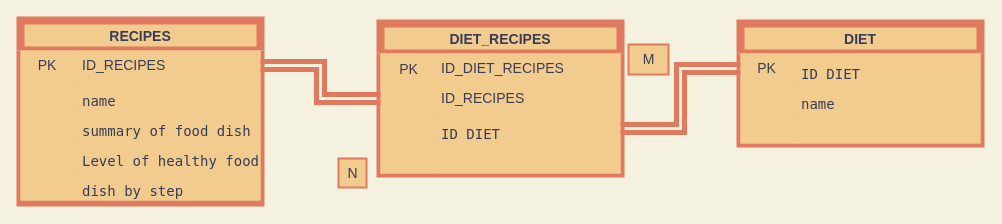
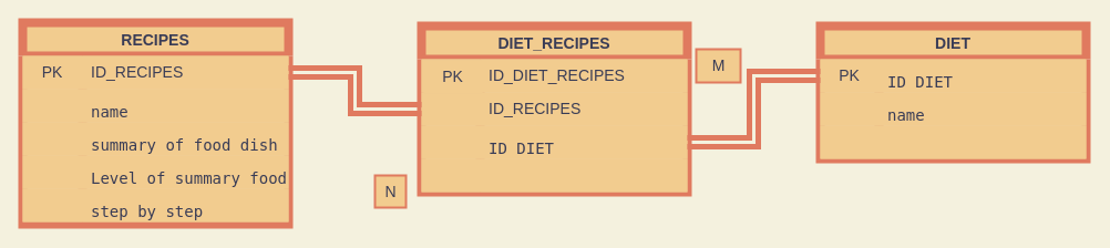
  <mxCell id="0" />
  <mxCell id="1" parent="0" />
  <mxCell id="2" value="RECIPES" style="shape=table;startSize=30;container=1;collapsible=0;childLayout=tableLayout;fixedRows=1;rowLines=0;fontStyle=1;fontSize=14;fillColor=#F2CC8F;strokeColor=#E07A5F;fontColor=#393C56;strokeWidth=8;" vertex="1" parent="1"><mxGeometry x="20" y="20" width="240" height="182" as="geometry" /></mxCell>
  <mxCell id="3" value="" style="shape=tableRow;horizontal=0;startSize=0;swimlaneHead=0;swimlaneBody=0;top=0;left=0;bottom=0;right=0;collapsible=0;dropTarget=0;fillColor=#F2CC8F;points=[[0,0.5],[1,0.5]];portConstraint=eastwest;fontSize=14;strokeColor=#E07A5F;fontColor=#393C56;strokeWidth=8;" vertex="1" parent="2"><mxGeometry y="30" width="240" height="30" as="geometry" /></mxCell>
  <mxCell id="4" value="PK" style="shape=partialRectangle;html=1;whiteSpace=wrap;connectable=0;fillColor=#F2CC8F;top=0;left=0;bottom=0;right=0;overflow=hidden;pointerEvents=1;fontSize=14;strokeColor=#E07A5F;fontColor=#393C56;strokeWidth=8;" vertex="1" parent="3"><mxGeometry width="54" height="30" as="geometry"><mxRectangle width="54" height="30" as="alternateBounds" /></mxGeometry></mxCell>
  <mxCell id="5" value="ID_RECIPES" style="shape=partialRectangle;html=1;whiteSpace=wrap;connectable=0;fillColor=#F2CC8F;top=0;left=0;bottom=0;right=0;align=left;spacingLeft=6;overflow=hidden;fontSize=14;strokeColor=#E07A5F;fontColor=#393C56;strokeWidth=8;" vertex="1" parent="3"><mxGeometry x="54" width="186" height="30" as="geometry"><mxRectangle width="186" height="30" as="alternateBounds" /></mxGeometry></mxCell>
  <mxCell id="6" value="" style="shape=tableRow;horizontal=0;startSize=0;swimlaneHead=0;swimlaneBody=0;top=0;left=0;bottom=0;right=0;collapsible=0;dropTarget=0;fillColor=#F2CC8F;points=[[0,0.5],[1,0.5]];portConstraint=eastwest;fontSize=14;strokeColor=#E07A5F;fontColor=#393C56;strokeWidth=8;" vertex="1" parent="2"><mxGeometry y="60" width="240" height="30" as="geometry" /></mxCell>
  <mxCell id="7" value="" style="shape=partialRectangle;html=1;whiteSpace=wrap;connectable=0;fillColor=#F2CC8F;top=0;left=0;bottom=0;right=0;overflow=hidden;fontSize=14;strokeColor=#E07A5F;fontColor=#393C56;strokeWidth=8;" vertex="1" parent="6"><mxGeometry width="54" height="30" as="geometry"><mxRectangle width="54" height="30" as="alternateBounds" /></mxGeometry></mxCell>
  <mxCell id="8" value="&lt;pre style=&quot;text-decoration-thickness: initial; text-decoration-style: initial; text-decoration-color: initial; unicode-bidi: isolate; line-height: 36px; border: none; padding: 2px 0.14em 2px 0px; position: relative; margin: -2px 0px; resize: none; overflow: hidden; width: 270px; overflow-wrap: break-word; font-size: 14px;&quot; dir=&quot;ltr&quot; id=&quot;tw-target-text&quot; data-placeholder=&quot;Traducción&quot; class=&quot;tw-data-text tw-text-large tw-ta&quot;&gt;name&lt;/pre&gt;" style="shape=partialRectangle;html=1;whiteSpace=wrap;connectable=0;fillColor=#F2CC8F;top=0;left=0;bottom=0;right=0;align=left;spacingLeft=6;overflow=hidden;fontSize=14;strokeColor=#E07A5F;fontColor=#393C56;strokeWidth=8;" vertex="1" parent="6"><mxGeometry x="54" width="186" height="30" as="geometry"><mxRectangle width="186" height="30" as="alternateBounds" /></mxGeometry></mxCell>
  <mxCell id="9" style="shape=tableRow;horizontal=0;startSize=0;swimlaneHead=0;swimlaneBody=0;top=0;left=0;bottom=0;right=0;collapsible=0;dropTarget=0;fillColor=#F2CC8F;points=[[0,0.5],[1,0.5]];portConstraint=eastwest;fontSize=14;strokeColor=#E07A5F;fontColor=#393C56;strokeWidth=8;" vertex="1" parent="2"><mxGeometry y="90" width="240" height="30" as="geometry" /></mxCell>
  <mxCell id="10" style="shape=partialRectangle;html=1;whiteSpace=wrap;connectable=0;fillColor=#F2CC8F;top=0;left=0;bottom=0;right=0;overflow=hidden;fontSize=14;strokeColor=#E07A5F;fontColor=#393C56;strokeWidth=8;" vertex="1" parent="9"><mxGeometry width="54" height="30" as="geometry"><mxRectangle width="54" height="30" as="alternateBounds" /></mxGeometry></mxCell>
  <mxCell id="11" value="&lt;pre style=&quot;unicode-bidi: isolate; line-height: 36px; border: none; padding: 2px 0.14em 2px 0px; position: relative; margin: -2px 0px; resize: none; overflow: hidden; width: 270px; overflow-wrap: break-word; text-decoration-thickness: initial; text-decoration-style: initial; text-decoration-color: initial; font-size: 14px;&quot; dir=&quot;ltr&quot; id=&quot;tw-target-text&quot; data-placeholder=&quot;Traducción&quot; class=&quot;tw-data-text tw-text-large tw-ta&quot;&gt;&lt;span style=&quot;font-size: 14px;&quot; lang=&quot;en&quot; class=&quot;Y2IQFc&quot;&gt;summary_of_food_dish &lt;/span&gt;&lt;/pre&gt;" style="shape=partialRectangle;html=1;whiteSpace=wrap;connectable=0;fillColor=#F2CC8F;top=0;left=0;bottom=0;right=0;align=left;spacingLeft=6;overflow=hidden;fontSize=14;strokeColor=#E07A5F;fontColor=#393C56;strokeWidth=8;" vertex="1" parent="9"><mxGeometry x="54" width="186" height="30" as="geometry"><mxRectangle width="186" height="30" as="alternateBounds" /></mxGeometry></mxCell>
  <mxCell id="12" style="shape=tableRow;horizontal=0;startSize=0;swimlaneHead=0;swimlaneBody=0;top=0;left=0;bottom=0;right=0;collapsible=0;dropTarget=0;fillColor=#F2CC8F;points=[[0,0.5],[1,0.5]];portConstraint=eastwest;fontSize=14;strokeColor=#E07A5F;fontColor=#393C56;strokeWidth=8;" vertex="1" parent="2"><mxGeometry y="120" width="240" height="30" as="geometry" /></mxCell>
  <mxCell id="13" style="shape=partialRectangle;html=1;whiteSpace=wrap;connectable=0;fillColor=#F2CC8F;top=0;left=0;bottom=0;right=0;overflow=hidden;fontSize=14;strokeColor=#E07A5F;fontColor=#393C56;strokeWidth=8;" vertex="1" parent="12"><mxGeometry width="54" height="30" as="geometry"><mxRectangle width="54" height="30" as="alternateBounds" /></mxGeometry></mxCell>
- <mxCell id="14" value="&lt;pre style=&quot;unicode-bidi: isolate; line-height: 36px; border: none; padding: 2px 0.14em 2px 0px; position: relative; margin: -2px 0px; resize: none; overflow: hidden; width: 270px; overflow-wrap: break-word; text-decoration-thickness: initial; text-decoration-style: initial; text-decoration-color: initial; font-size: 14px;&quot; dir=&quot;ltr&quot; id=&quot;tw-target-text&quot; data-placeholder=&quot;Traducción&quot; class=&quot;tw-data-text tw-text-large tw-ta&quot;&gt;&lt;span style=&quot;font-size: 14px;&quot; lang=&quot;en&quot; class=&quot;Y2IQFc&quot;&gt;Level_of_healthy_food&lt;/span&gt;&lt;/pre&gt;" style="shape=partialRectangle;html=1;whiteSpace=wrap;connectable=0;fillColor=#F2CC8F;top=0;left=0;bottom=0;right=0;align=left;spacingLeft=6;overflow=hidden;fontSize=14;strokeColor=#E07A5F;fontColor=#393C56;strokeWidth=8;" vertex="1" parent="12"><mxGeometry x="54" width="186" height="30" as="geometry"><mxRectangle width="186" height="30" as="alternateBounds" /></mxGeometry></mxCell>
+ <mxCell id="14" value="&lt;pre style=&quot;unicode-bidi: isolate; line-height: 36px; border: none; padding: 2px 0.14em 2px 0px; position: relative; margin: -2px 0px; resize: none; overflow: hidden; width: 270px; overflow-wrap: break-word; text-decoration-thickness: initial; text-decoration-style: initial; text-decoration-color: initial; font-size: 14px;&quot; dir=&quot;ltr&quot; id=&quot;tw-target-text&quot; data-placeholder=&quot;Traducción&quot; class=&quot;tw-data-text tw-text-large tw-ta&quot;&gt;&lt;span style=&quot;font-size: 14px;&quot; lang=&quot;en&quot; class=&quot;Y2IQFc&quot;&gt;Level_of_summary_food&lt;/span&gt;&lt;/pre&gt;" style="shape=partialRectangle;html=1;whiteSpace=wrap;connectable=0;fillColor=#F2CC8F;top=0;left=0;bottom=0;right=0;align=left;spacingLeft=6;overflow=hidden;fontSize=14;strokeColor=#E07A5F;fontColor=#393C56;strokeWidth=8;" vertex="1" parent="12"><mxGeometry x="54" width="186" height="30" as="geometry"><mxRectangle width="186" height="30" as="alternateBounds" /></mxGeometry></mxCell>
  <mxCell id="15" style="shape=tableRow;horizontal=0;startSize=0;swimlaneHead=0;swimlaneBody=0;top=0;left=0;bottom=0;right=0;collapsible=0;dropTarget=0;fillColor=#F2CC8F;points=[[0,0.5],[1,0.5]];portConstraint=eastwest;fontSize=14;strokeColor=#E07A5F;fontColor=#393C56;strokeWidth=8;" vertex="1" parent="2"><mxGeometry y="150" width="240" height="30" as="geometry" /></mxCell>
  <mxCell id="16" style="shape=partialRectangle;html=1;whiteSpace=wrap;connectable=0;fillColor=#F2CC8F;top=0;left=0;bottom=0;right=0;overflow=hidden;fontSize=14;strokeColor=#E07A5F;fontColor=#393C56;strokeWidth=8;" vertex="1" parent="15"><mxGeometry width="54" height="30" as="geometry"><mxRectangle width="54" height="30" as="alternateBounds" /></mxGeometry></mxCell>
- <mxCell id="17" value="&lt;pre style=&quot;unicode-bidi: isolate; line-height: 36px; border: none; padding: 2px 0.14em 2px 0px; position: relative; margin-top: -2px; margin-bottom: -2px; resize: none; overflow: hidden; width: 270px; overflow-wrap: break-word; font-size: 14px;&quot; dir=&quot;ltr&quot; id=&quot;tw-target-text&quot; data-placeholder=&quot;Traducción&quot; class=&quot;tw-data-text tw-text-large tw-ta&quot;&gt;&lt;span style=&quot;font-size: 14px;&quot; lang=&quot;en&quot; class=&quot;Y2IQFc&quot;&gt;dish_by_step&lt;/span&gt;&lt;/pre&gt;" style="shape=partialRectangle;html=1;whiteSpace=wrap;connectable=0;fillColor=#F2CC8F;top=0;left=0;bottom=0;right=0;align=left;spacingLeft=6;overflow=hidden;fontSize=14;strokeColor=#E07A5F;fontColor=#393C56;strokeWidth=8;" vertex="1" parent="15"><mxGeometry x="54" width="186" height="30" as="geometry"><mxRectangle width="186" height="30" as="alternateBounds" /></mxGeometry></mxCell>
+ <mxCell id="17" value="&lt;pre style=&quot;unicode-bidi: isolate; line-height: 36px; border: none; padding: 2px 0.14em 2px 0px; position: relative; margin-top: -2px; margin-bottom: -2px; resize: none; overflow: hidden; width: 270px; overflow-wrap: break-word; font-size: 14px;&quot; dir=&quot;ltr&quot; id=&quot;tw-target-text&quot; data-placeholder=&quot;Traducción&quot; class=&quot;tw-data-text tw-text-large tw-ta&quot;&gt;&lt;span style=&quot;font-size: 14px;&quot; lang=&quot;en&quot; class=&quot;Y2IQFc&quot;&gt;step_by_step&lt;/span&gt;&lt;/pre&gt;" style="shape=partialRectangle;html=1;whiteSpace=wrap;connectable=0;fillColor=#F2CC8F;top=0;left=0;bottom=0;right=0;align=left;spacingLeft=6;overflow=hidden;fontSize=14;strokeColor=#E07A5F;fontColor=#393C56;strokeWidth=8;" vertex="1" parent="15"><mxGeometry x="54" width="186" height="30" as="geometry"><mxRectangle width="186" height="30" as="alternateBounds" /></mxGeometry></mxCell>
  <mxCell id="18" value="DIET" style="shape=table;startSize=30;container=1;collapsible=0;childLayout=tableLayout;fixedRows=1;rowLines=0;fontStyle=1;fontSize=14;fillColor=#F2CC8F;strokeColor=#E07A5F;fontColor=#393C56;strokeWidth=8;" vertex="1" parent="1"><mxGeometry x="740" y="23" width="240" height="120" as="geometry" /></mxCell>
  <mxCell id="19" value="" style="shape=tableRow;horizontal=0;startSize=0;swimlaneHead=0;swimlaneBody=0;top=0;left=0;bottom=0;right=0;collapsible=0;dropTarget=0;fillColor=#F2CC8F;points=[[0,0.5],[1,0.5]];portConstraint=eastwest;fontSize=14;strokeColor=#E07A5F;fontColor=#393C56;strokeWidth=8;" vertex="1" parent="18"><mxGeometry y="30" width="240" height="30" as="geometry" /></mxCell>
  <mxCell id="20" value="PK" style="shape=partialRectangle;html=1;whiteSpace=wrap;connectable=0;fillColor=#F2CC8F;top=0;left=0;bottom=0;right=0;overflow=hidden;pointerEvents=1;fontSize=14;strokeColor=#E07A5F;fontColor=#393C56;strokeWidth=8;" vertex="1" parent="19"><mxGeometry width="53" height="30" as="geometry"><mxRectangle width="53" height="30" as="alternateBounds" /></mxGeometry></mxCell>
  <mxCell id="21" value="&lt;pre style=&quot;unicode-bidi: isolate; line-height: 36px; border: none; padding: 2px 0.14em 2px 0px; position: relative; margin-top: -2px; margin-bottom: -2px; resize: none; overflow: hidden; width: 270px; overflow-wrap: break-word;&quot; dir=&quot;ltr&quot; id=&quot;tw-target-text&quot; data-placeholder=&quot;Traducción&quot; class=&quot;tw-data-text tw-text-large tw-ta&quot;&gt;ID_DIET&lt;/pre&gt;" style="shape=partialRectangle;html=1;whiteSpace=wrap;connectable=0;fillColor=#F2CC8F;top=0;left=0;bottom=0;right=0;align=left;spacingLeft=6;overflow=hidden;fontSize=14;strokeColor=#E07A5F;fontColor=#393C56;strokeWidth=8;" vertex="1" parent="19"><mxGeometry x="53" width="187" height="30" as="geometry"><mxRectangle width="187" height="30" as="alternateBounds" /></mxGeometry></mxCell>
  <mxCell id="22" value="" style="shape=tableRow;horizontal=0;startSize=0;swimlaneHead=0;swimlaneBody=0;top=0;left=0;bottom=0;right=0;collapsible=0;dropTarget=0;fillColor=#F2CC8F;points=[[0,0.5],[1,0.5]];portConstraint=eastwest;fontSize=14;strokeColor=#E07A5F;fontColor=#393C56;strokeWidth=8;" vertex="1" parent="18"><mxGeometry y="60" width="240" height="30" as="geometry" /></mxCell>
  <mxCell id="23" value="" style="shape=partialRectangle;html=1;whiteSpace=wrap;connectable=0;fillColor=#F2CC8F;top=0;left=0;bottom=0;right=0;overflow=hidden;fontSize=14;strokeColor=#E07A5F;fontColor=#393C56;strokeWidth=8;" vertex="1" parent="22"><mxGeometry width="53" height="30" as="geometry"><mxRectangle width="53" height="30" as="alternateBounds" /></mxGeometry></mxCell>
  <mxCell id="24" value="&lt;pre style=&quot;text-decoration-thickness: initial; text-decoration-style: initial; text-decoration-color: initial; unicode-bidi: isolate; line-height: 36px; border: none; padding: 2px 0.14em 2px 0px; position: relative; margin: -2px 0px; resize: none; overflow: hidden; width: 270px; overflow-wrap: break-word; font-size: 14px;&quot; dir=&quot;ltr&quot; id=&quot;tw-target-text&quot; data-placeholder=&quot;Traducción&quot; class=&quot;tw-data-text tw-text-large tw-ta&quot;&gt;name&lt;/pre&gt;" style="shape=partialRectangle;html=1;whiteSpace=wrap;connectable=0;fillColor=#F2CC8F;top=0;left=0;bottom=0;right=0;align=left;spacingLeft=6;overflow=hidden;fontSize=14;strokeColor=#E07A5F;fontColor=#393C56;strokeWidth=8;" vertex="1" parent="22"><mxGeometry x="53" width="187" height="30" as="geometry"><mxRectangle width="187" height="30" as="alternateBounds" /></mxGeometry></mxCell>
  <mxCell id="25" style="shape=tableRow;horizontal=0;startSize=0;swimlaneHead=0;swimlaneBody=0;top=0;left=0;bottom=0;right=0;collapsible=0;dropTarget=0;fillColor=#F2CC8F;points=[[0,0.5],[1,0.5]];portConstraint=eastwest;fontSize=14;strokeColor=#E07A5F;fontColor=#393C56;strokeWidth=8;" vertex="1" parent="18"><mxGeometry y="90" width="240" height="30" as="geometry" /></mxCell>
  <mxCell id="26" style="shape=partialRectangle;html=1;whiteSpace=wrap;connectable=0;fillColor=#F2CC8F;top=0;left=0;bottom=0;right=0;overflow=hidden;fontSize=14;strokeColor=#E07A5F;fontColor=#393C56;strokeWidth=8;" vertex="1" parent="25"><mxGeometry width="53" height="30" as="geometry"><mxRectangle width="53" height="30" as="alternateBounds" /></mxGeometry></mxCell>
  <mxCell id="27" value="" style="shape=partialRectangle;html=1;whiteSpace=wrap;connectable=0;fillColor=#F2CC8F;top=0;left=0;bottom=0;right=0;align=left;spacingLeft=6;overflow=hidden;fontSize=14;strokeColor=#E07A5F;fontColor=#393C56;strokeWidth=8;" vertex="1" parent="25"><mxGeometry x="53" width="187" height="30" as="geometry"><mxRectangle width="187" height="30" as="alternateBounds" /></mxGeometry></mxCell>
  <mxCell id="28" value="DIET_RECIPES" style="shape=table;startSize=30;container=1;collapsible=0;childLayout=tableLayout;fixedRows=1;rowLines=0;fontStyle=1;fontSize=14;fillColor=#F2CC8F;strokeColor=#E07A5F;fontColor=#393C56;strokeWidth=8;" vertex="1" parent="1"><mxGeometry x="380" y="23" width="240" height="150" as="geometry" /></mxCell>
  <mxCell id="29" style="shape=tableRow;horizontal=0;startSize=0;swimlaneHead=0;swimlaneBody=0;top=0;left=0;bottom=0;right=0;collapsible=0;dropTarget=0;fillColor=#F2CC8F;points=[[0,0.5],[1,0.5]];portConstraint=eastwest;fontSize=14;strokeColor=#E07A5F;fontColor=#393C56;strokeWidth=8;" vertex="1" parent="28"><mxGeometry y="30" width="240" height="30" as="geometry" /></mxCell>
  <mxCell id="30" style="shape=partialRectangle;html=1;whiteSpace=wrap;connectable=0;fillColor=#F2CC8F;top=0;left=0;bottom=0;right=0;overflow=hidden;pointerEvents=1;fontSize=14;strokeColor=#E07A5F;fontColor=#393C56;strokeWidth=8;" vertex="1" parent="29"><mxGeometry width="53" height="30" as="geometry"><mxRectangle width="53" height="30" as="alternateBounds" /></mxGeometry></mxCell>
  <mxCell id="31" value="ID_DIET_RECIPES" style="shape=partialRectangle;html=1;whiteSpace=wrap;connectable=0;fillColor=#F2CC8F;top=0;left=0;bottom=0;right=0;align=left;spacingLeft=6;overflow=hidden;fontSize=14;strokeColor=#E07A5F;fontColor=#393C56;strokeWidth=8;" vertex="1" parent="29"><mxGeometry x="53" width="187" height="30" as="geometry"><mxRectangle width="187" height="30" as="alternateBounds" /></mxGeometry></mxCell>
  <mxCell id="32" value="" style="shape=tableRow;horizontal=0;startSize=0;swimlaneHead=0;swimlaneBody=0;top=0;left=0;bottom=0;right=0;collapsible=0;dropTarget=0;fillColor=#F2CC8F;points=[[0,0.5],[1,0.5]];portConstraint=eastwest;fontSize=14;strokeColor=#E07A5F;fontColor=#393C56;strokeWidth=8;" vertex="1" parent="28"><mxGeometry y="60" width="240" height="30" as="geometry" /></mxCell>
  <mxCell id="33" value="" style="shape=partialRectangle;html=1;whiteSpace=wrap;connectable=0;fillColor=#F2CC8F;top=0;left=0;bottom=0;right=0;overflow=hidden;pointerEvents=1;fontSize=14;strokeColor=#E07A5F;fontColor=#393C56;strokeWidth=8;" vertex="1" parent="32"><mxGeometry width="53" height="30" as="geometry"><mxRectangle width="53" height="30" as="alternateBounds" /></mxGeometry></mxCell>
  <mxCell id="34" value="ID_RECIPES" style="shape=partialRectangle;html=1;whiteSpace=wrap;connectable=0;fillColor=#F2CC8F;top=0;left=0;bottom=0;right=0;align=left;spacingLeft=6;overflow=hidden;fontSize=14;strokeColor=#E07A5F;fontColor=#393C56;strokeWidth=8;" vertex="1" parent="32"><mxGeometry x="53" width="187" height="30" as="geometry"><mxRectangle width="187" height="30" as="alternateBounds" /></mxGeometry></mxCell>
  <mxCell id="35" value="" style="shape=tableRow;horizontal=0;startSize=0;swimlaneHead=0;swimlaneBody=0;top=0;left=0;bottom=0;right=0;collapsible=0;dropTarget=0;fillColor=#F2CC8F;points=[[0,0.5],[1,0.5]];portConstraint=eastwest;fontSize=14;strokeColor=#E07A5F;fontColor=#393C56;strokeWidth=8;" vertex="1" parent="28"><mxGeometry y="90" width="240" height="30" as="geometry" /></mxCell>
  <mxCell id="36" value="" style="shape=partialRectangle;html=1;whiteSpace=wrap;connectable=0;fillColor=#F2CC8F;top=0;left=0;bottom=0;right=0;overflow=hidden;fontSize=14;strokeColor=#E07A5F;fontColor=#393C56;strokeWidth=8;" vertex="1" parent="35"><mxGeometry width="53" height="30" as="geometry"><mxRectangle width="53" height="30" as="alternateBounds" /></mxGeometry></mxCell>
  <mxCell id="37" value="&lt;pre style=&quot;text-decoration-thickness: initial; text-decoration-style: initial; text-decoration-color: initial; unicode-bidi: isolate; line-height: 36px; border: none; padding: 2px 0.14em 2px 0px; position: relative; margin: -2px 0px; resize: none; overflow: hidden; width: 270px; overflow-wrap: break-word; font-size: 14px;&quot; dir=&quot;ltr&quot; id=&quot;tw-target-text&quot; data-placeholder=&quot;Traducción&quot; class=&quot;tw-data-text tw-text-large tw-ta&quot;&gt;ID_DIET&lt;/pre&gt;" style="shape=partialRectangle;html=1;whiteSpace=wrap;connectable=0;fillColor=#F2CC8F;top=0;left=0;bottom=0;right=0;align=left;spacingLeft=6;overflow=hidden;fontSize=14;strokeColor=#E07A5F;fontColor=#393C56;strokeWidth=8;" vertex="1" parent="35"><mxGeometry x="53" width="187" height="30" as="geometry"><mxRectangle width="187" height="30" as="alternateBounds" /></mxGeometry></mxCell>
  <mxCell id="38" style="shape=tableRow;horizontal=0;startSize=0;swimlaneHead=0;swimlaneBody=0;top=0;left=0;bottom=0;right=0;collapsible=0;dropTarget=0;fillColor=#F2CC8F;points=[[0,0.5],[1,0.5]];portConstraint=eastwest;fontSize=14;strokeColor=#E07A5F;fontColor=#393C56;strokeWidth=8;" vertex="1" parent="28"><mxGeometry y="120" width="240" height="30" as="geometry" /></mxCell>
  <mxCell id="39" style="shape=partialRectangle;html=1;whiteSpace=wrap;connectable=0;fillColor=#F2CC8F;top=0;left=0;bottom=0;right=0;overflow=hidden;fontSize=14;strokeColor=#E07A5F;fontColor=#393C56;strokeWidth=8;" vertex="1" parent="38"><mxGeometry width="53" height="30" as="geometry"><mxRectangle width="53" height="30" as="alternateBounds" /></mxGeometry></mxCell>
  <mxCell id="40" value="" style="shape=partialRectangle;html=1;whiteSpace=wrap;connectable=0;fillColor=#F2CC8F;top=0;left=0;bottom=0;right=0;align=left;spacingLeft=6;overflow=hidden;fontSize=14;strokeColor=#E07A5F;fontColor=#393C56;strokeWidth=8;" vertex="1" parent="38"><mxGeometry x="53" width="187" height="30" as="geometry"><mxRectangle width="187" height="30" as="alternateBounds" /></mxGeometry></mxCell>
  <mxCell id="41" style="edgeStyle=orthogonalEdgeStyle;shape=link;rounded=0;orthogonalLoop=1;jettySize=auto;html=1;entryX=0;entryY=0.5;entryDx=0;entryDy=0;fontSize=14;strokeColor=#E07A5F;fontColor=#393C56;fillColor=#F2CC8F;curved=1;strokeWidth=5;labelBackgroundColor=#F4F1DE;" edge="1" parent="1" source="35" target="19"><mxGeometry relative="1" as="geometry" /></mxCell>
  <mxCell id="42" style="edgeStyle=orthogonalEdgeStyle;shape=link;rounded=0;orthogonalLoop=1;jettySize=auto;html=1;exitX=0;exitY=0.5;exitDx=0;exitDy=0;entryX=1;entryY=0.5;entryDx=0;entryDy=0;fontSize=14;strokeColor=#E07A5F;fontColor=#393C56;fillColor=#F2CC8F;curved=1;strokeWidth=5;labelBackgroundColor=#F4F1DE;" edge="1" parent="1" source="32" target="3"><mxGeometry relative="1" as="geometry" /></mxCell>
  <mxCell id="43" value="N" style="text;html=1;align=center;verticalAlign=middle;resizable=0;points=[];autosize=1;strokeColor=#E07A5F;fillColor=#F2CC8F;fontSize=14;fontColor=#393C56;strokeWidth=2;" vertex="1" parent="1"><mxGeometry x="338" y="158" width="28" height="29" as="geometry" /></mxCell>
  <mxCell id="44" value="M" style="text;html=1;align=center;verticalAlign=middle;resizable=0;points=[];autosize=1;strokeColor=#E07A5F;fillColor=#F2CC8F;fontSize=14;fontColor=#393C56;strokeWidth=2;" vertex="1" parent="1"><mxGeometry x="628" y="44" width="40" height="30" as="geometry" /></mxCell>
  <mxCell id="45" value="PK" style="shape=partialRectangle;html=1;whiteSpace=wrap;connectable=0;fillColor=#F2CC8F;top=0;left=0;bottom=0;right=0;overflow=hidden;pointerEvents=1;fontSize=14;strokeColor=#E07A5F;fontColor=#393C56;strokeWidth=8;" vertex="1" parent="1"><mxGeometry x="382" y="54" width="53" height="30" as="geometry"><mxRectangle width="53" height="30" as="alternateBounds" /></mxGeometry></mxCell>
